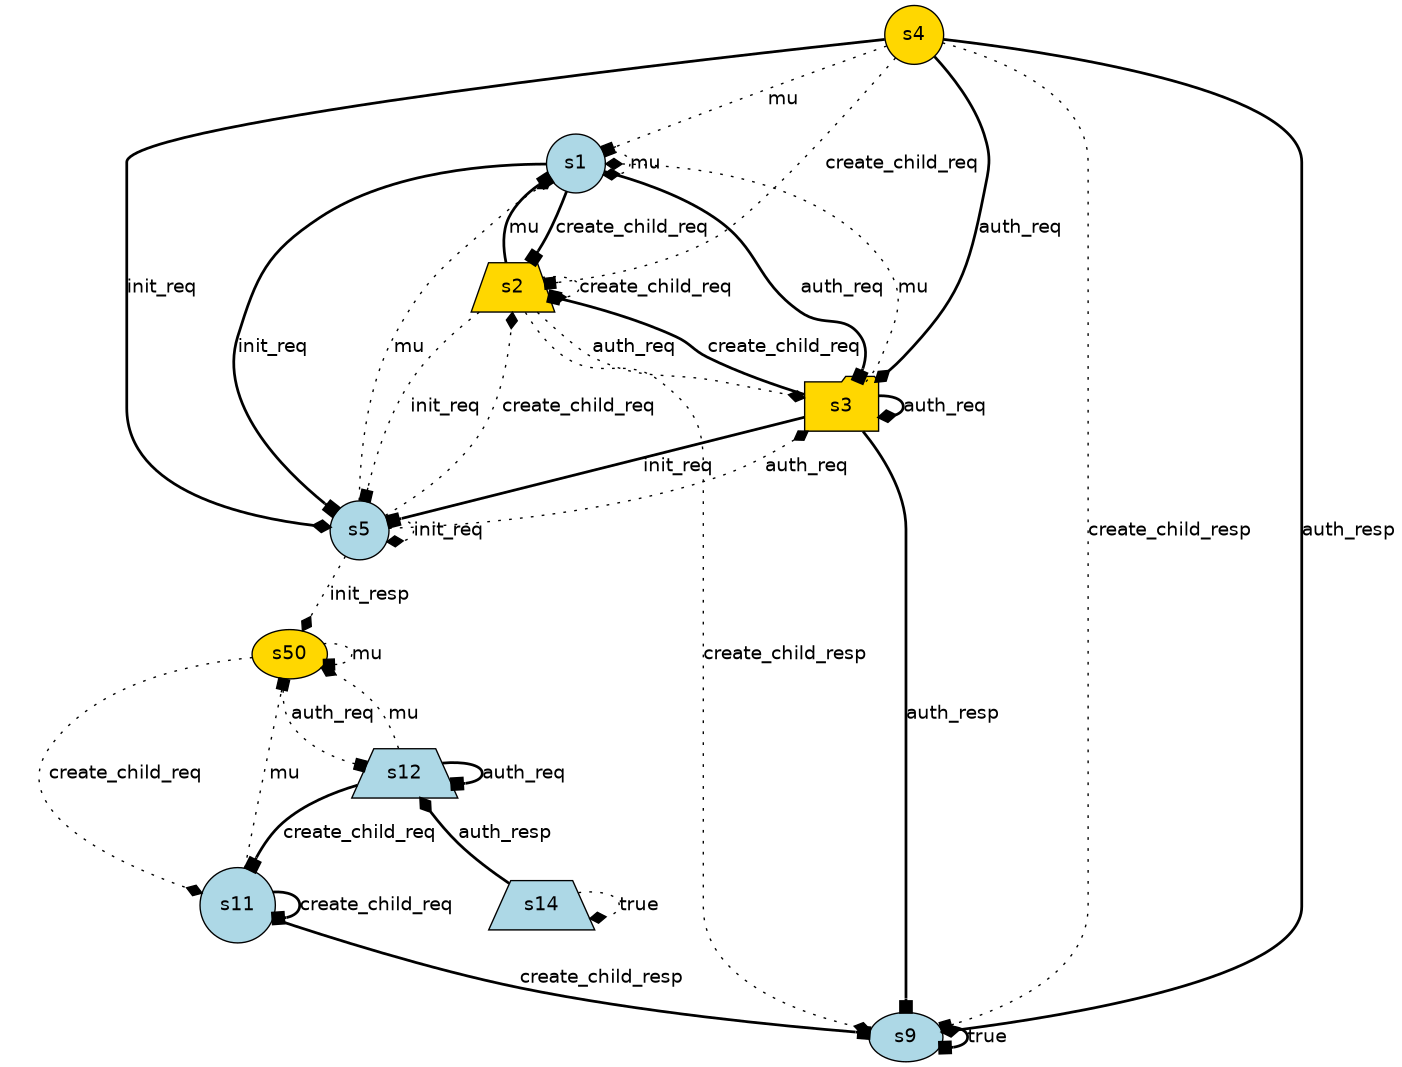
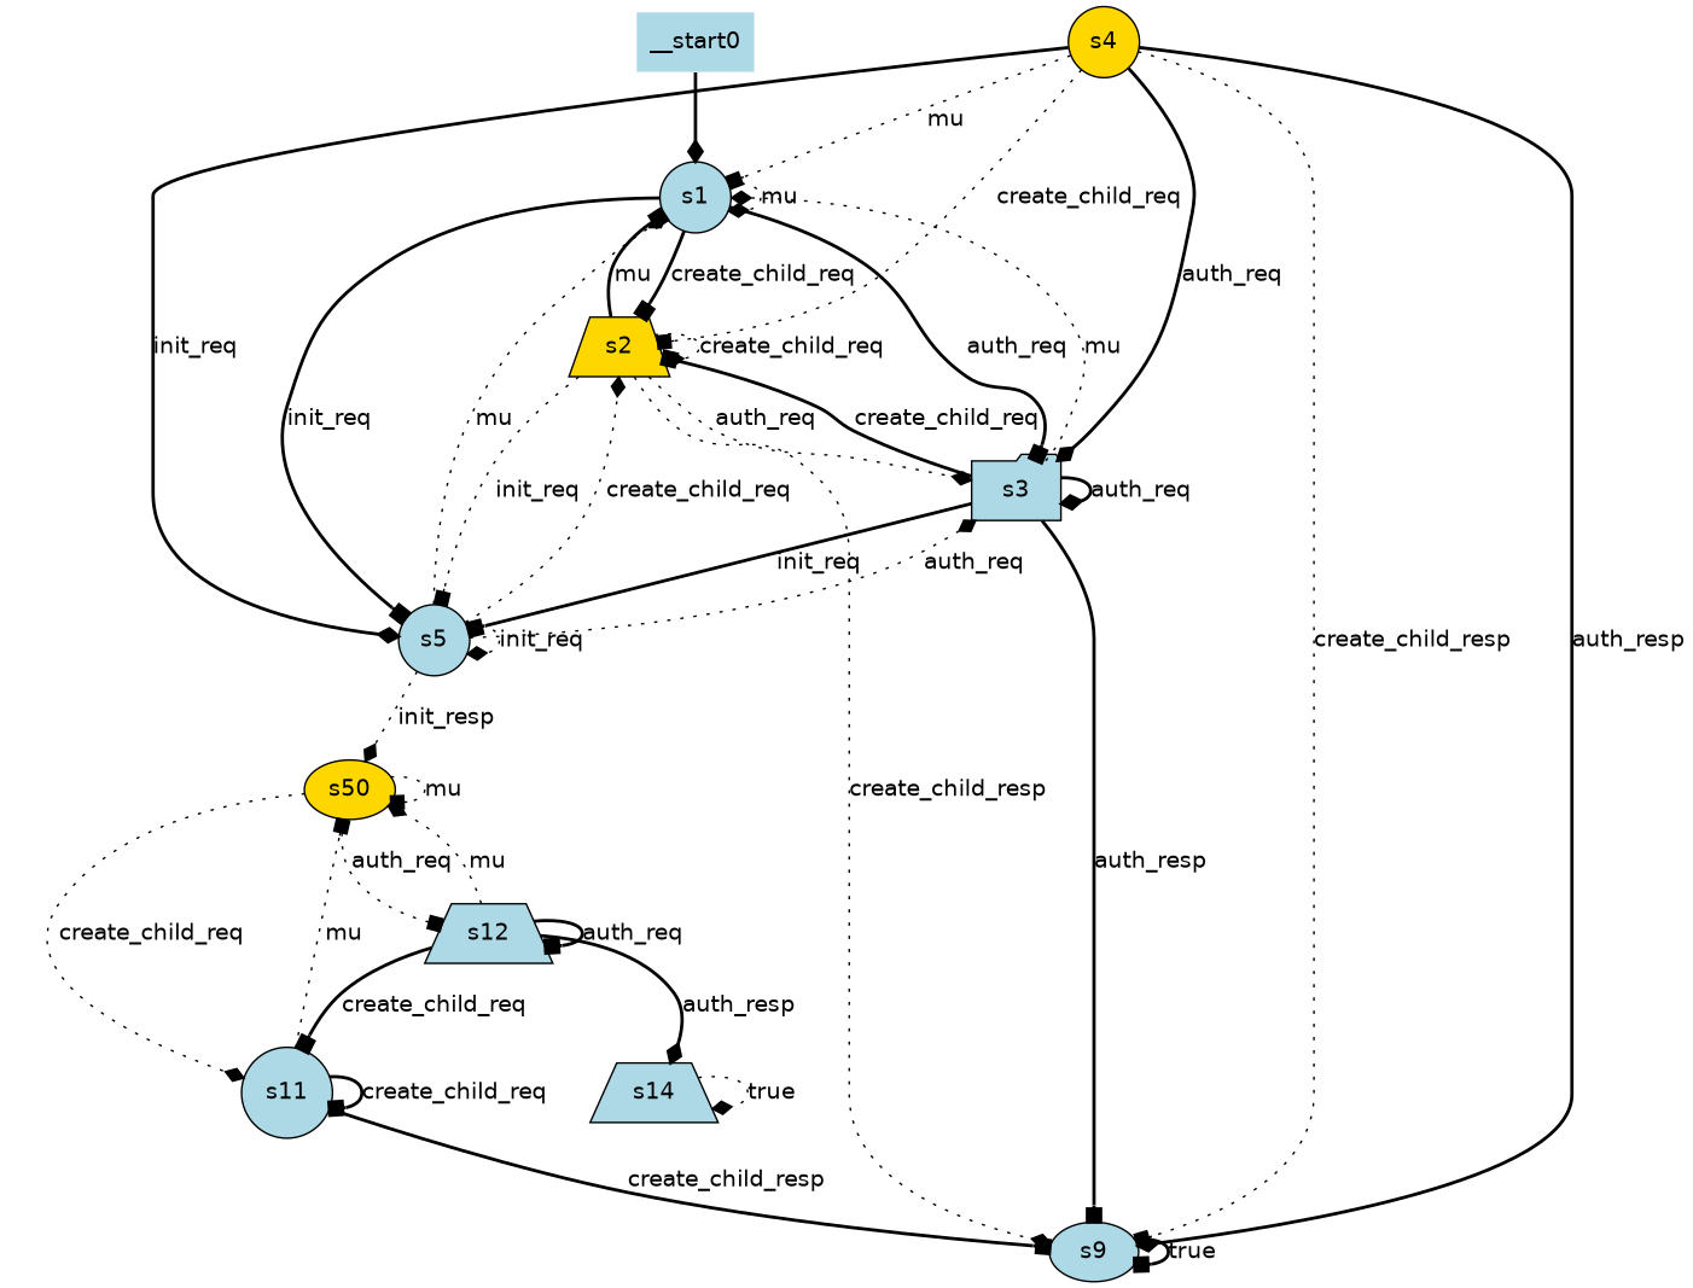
  digraph {
    fontname="DejaVu Sans"
    node [fillcolor=lightblue fontname="DejaVu Sans" shape=circle style=filled]
    edge [arrowhead=diamond fontname="DejaVu Sans" style=dotted]
    n1 [label=s1]
    n2 [fillcolor=gold label=s2 shape=trapezium]
-   n3 [fillcolor=gold label=s3 shape=folder]
+   n3 [label=s3 shape=folder]
    n4 [label=s5]
    n5 [label=s9 shape=ellipse]
    n6 [fillcolor=gold label=s50 shape=ellipse]
    n7 [fillcolor=gold label=s4]
    n8 [label=s11]
    n9 [label=s12 shape=trapezium]
    n10 [label=s14 shape=trapezium]
+   __start0 [shape=none]
    n1 -> n1 [label=mu]
    n1 -> n2 [arrowhead=box label=create_child_req style=bold]
    n1 -> n3 [arrowhead=box label=auth_req style=bold]
    n1 -> n4 [arrowhead=box label=init_req style=bold]
    n2 -> n1 [arrowhead=box label=mu style=bold]
    n2 -> n2 [label=create_child_req]
    n2 -> n3 [label=auth_req]
    n2 -> n4 [arrowhead=box label=init_req]
    n2 -> n5 [label=create_child_resp]
    n3 -> n1 [label=mu]
    n3 -> n2 [arrowhead=box label=create_child_req style=bold]
    n3 -> n3 [label=auth_req style=bold]
    n3 -> n4 [arrowhead=box label=init_req style=bold]
    n3 -> n5 [arrowhead=box label=auth_resp style=bold]
    n4 -> n1 [label=mu]
    n4 -> n2 [label=create_child_req]
    n4 -> n3 [label=auth_req]
    n4 -> n4 [label=init_req]
    n4 -> n6 [label=init_resp]
    n5 -> n5 [arrowhead=box label=true style=bold]
    n6 -> n6 [arrowhead=box label=mu]
    n6 -> n8 [label=create_child_req]
    n6 -> n9 [arrowhead=box label=auth_req]
    n7 -> n1 [arrowhead=box label=mu]
    n7 -> n2 [arrowhead=box label=create_child_req]
    n7 -> n3 [label=auth_req style=bold]
    n7 -> n4 [label=init_req style=bold]
    n7 -> n5 [arrowhead=box label=create_child_resp]
    n7 -> n5 [label=auth_resp style=bold]
    n8 -> n5 [arrowhead=box label=create_child_resp style=bold]
    n8 -> n6 [arrowhead=box label=mu]
    n8 -> n8 [arrowhead=box label=create_child_req style=bold]
    n9 -> n6 [label=mu]
    n9 -> n8 [arrowhead=box label=create_child_req style=bold]
    n9 -> n9 [arrowhead=box label=auth_req style=bold]
-   n10 -> n9 [label=auth_resp style=bold]
+   n9 -> n10 [label=auth_resp style=bold]
    n10 -> n10 [label=true]
+   __start0 -> n1 [style=bold]
  }
